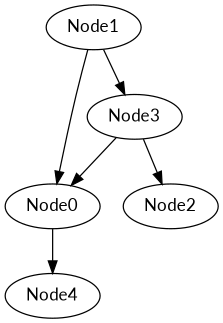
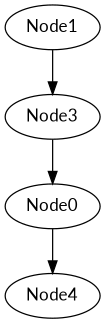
  digraph {
    fontname=Lato
    node [fontname=Lato]
    edge [fontname=Lato]
    Node1
    Node0
    Node3
    Node4
-   Node2
-   Node1 -> Node0
    Node1 -> Node3
    Node0 -> Node4
    Node3 -> Node0
-   Node3 -> Node2
  }
